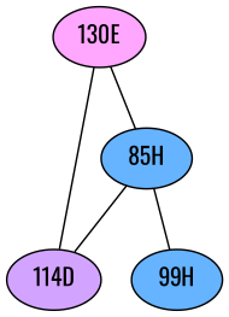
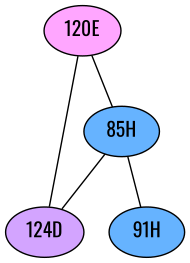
  graph {
    fontname=Oswald
    node [fillcolor="#66B3FF" fontname=Oswald style=radial]
    edge [fontname=Oswald penwidth=1]
-   "120E" [fillcolor="#FFA6FF" label="130E"]
+   "120E" [fillcolor="#FFA6FF"]
    n2 [label="85H"]
-   "124D" [fillcolor="#D3A4FF" label="114D"]
-   "91H" [label="99H"]
+   "124D" [fillcolor="#D3A4FF"]
+   "91H"
    "120E" -- n2
    n2 -- "124D"
    n2 -- "91H"
    "124D" -- "120E"
  }
